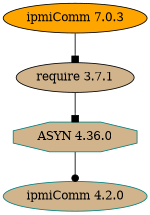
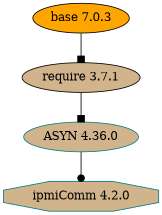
  digraph {
    node [color=black fillcolor=tan shape=ellipse style=filled]
    edge [arrowhead=box]
-   n1 [fillcolor=orange label="ipmiComm 7.0.3"]
+   n1 [fillcolor=orange label="base 7.0.3"]
    n2 [label="require 3.7.1"]
-   n3 [color=teal label="ASYN 4.36.0" shape=octagon]
-   n4 [color=teal label="ipmiComm 4.2.0"]
+   n3 [color=teal label="ASYN 4.36.0"]
+   n4 [color=teal label="ipmiComm 4.2.0" shape=octagon]
    n1 -> n2
    n2 -> n3
    n3 -> n4 [arrowhead=dot]
  }
